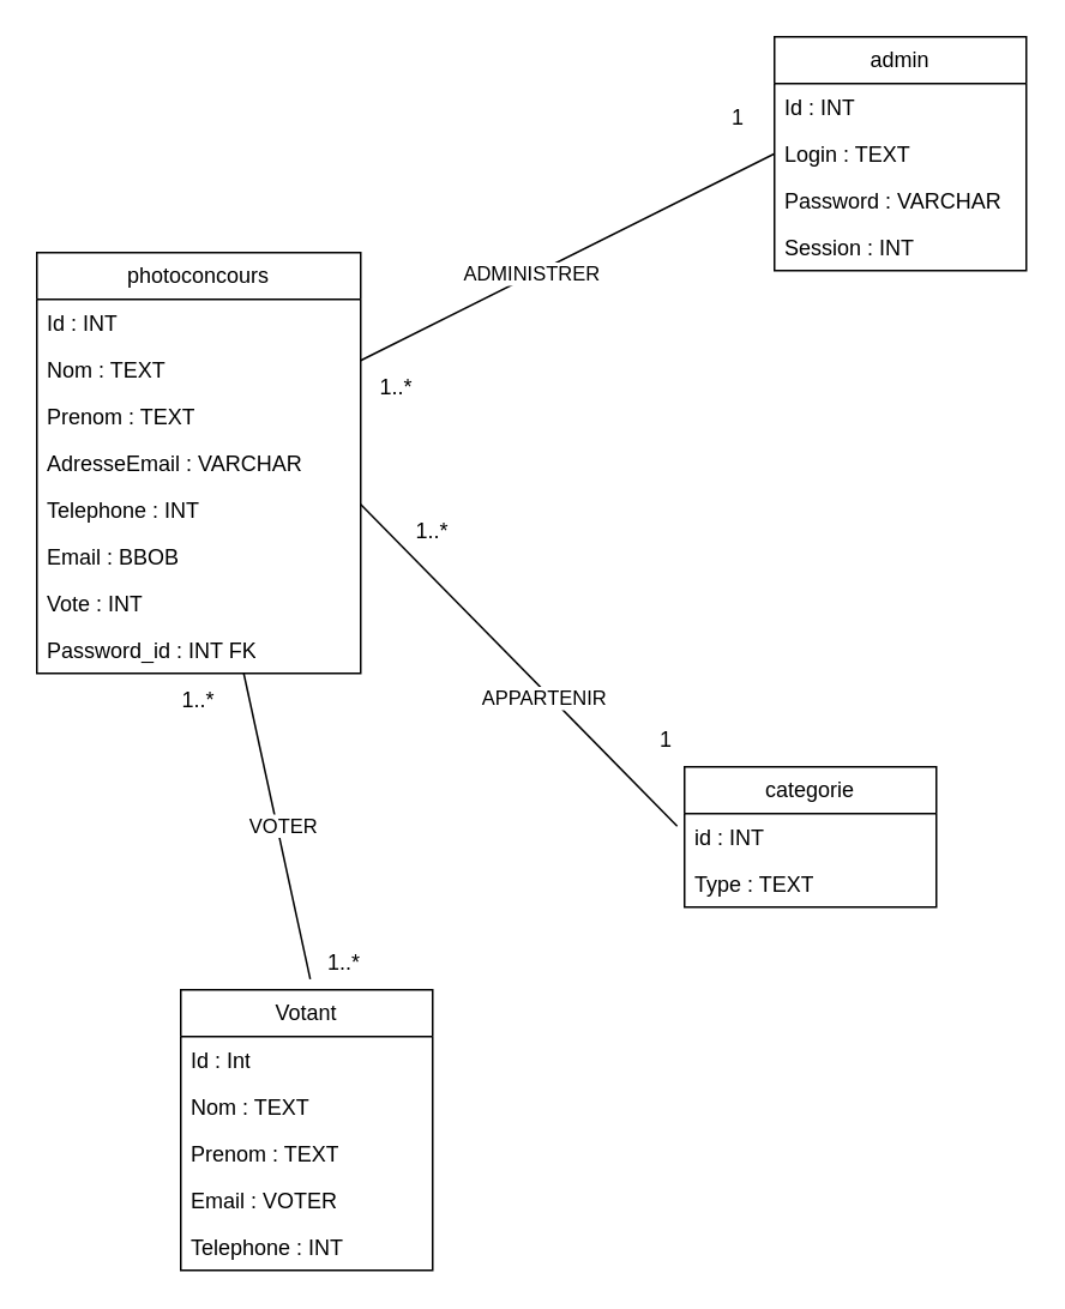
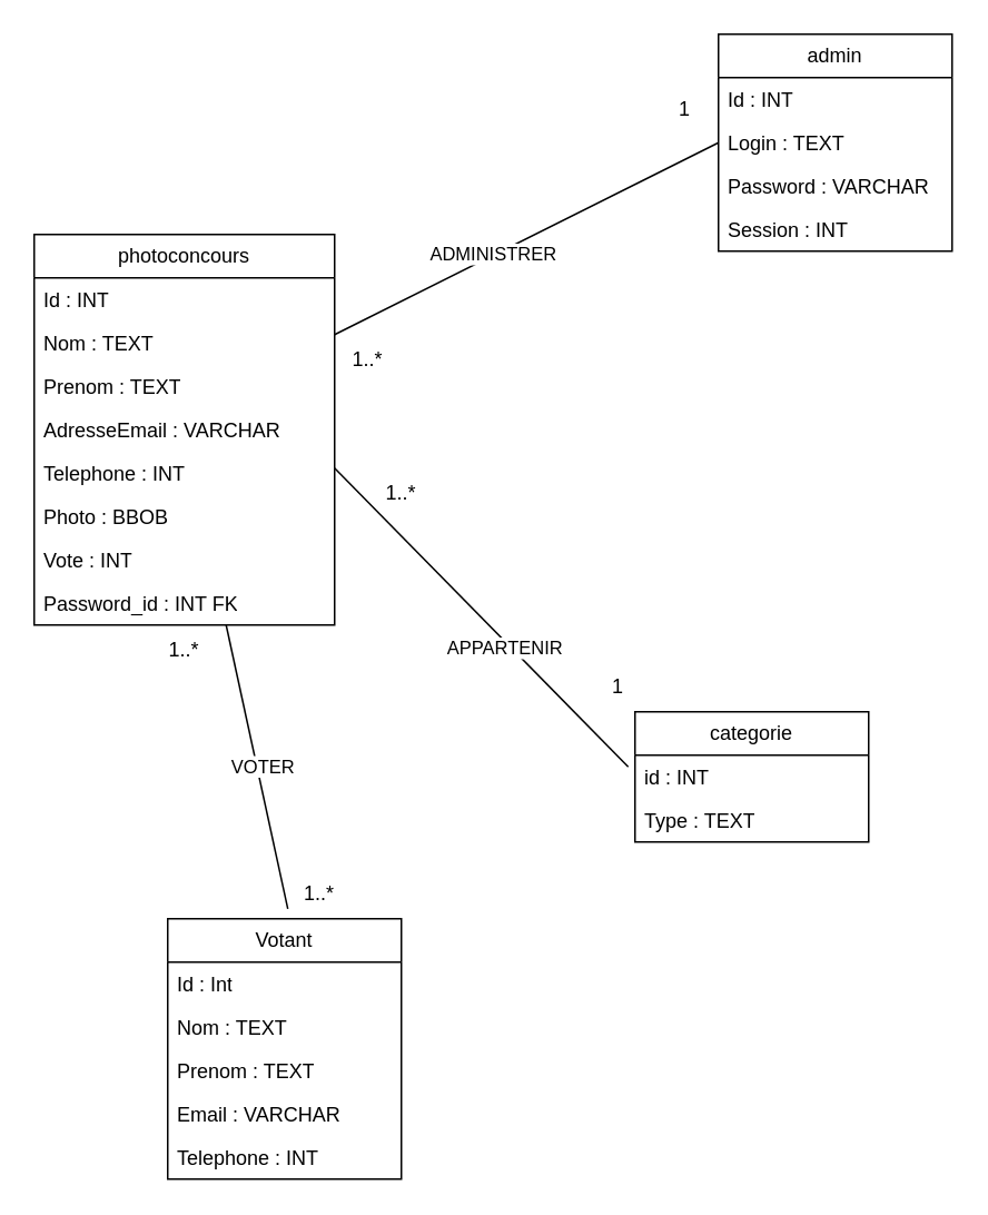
  <mxCell id="0" />
  <mxCell id="1" parent="0" />
  <mxCell id="2" value="photoconcours" style="swimlane;fontStyle=0;childLayout=stackLayout;horizontal=1;startSize=26;fillColor=none;horizontalStack=0;resizeParent=1;resizeParentMax=0;resizeLast=0;collapsible=1;marginBottom=0;whiteSpace=wrap;html=1;" vertex="1" parent="1"><mxGeometry x="20" y="140" width="180" height="234" as="geometry" /></mxCell>
  <mxCell id="3" value="Id : INT" style="text;strokeColor=none;fillColor=none;align=left;verticalAlign=top;spacingLeft=4;spacingRight=4;overflow=hidden;rotatable=0;points=[[0,0.5],[1,0.5]];portConstraint=eastwest;whiteSpace=wrap;html=1;" vertex="1" parent="2"><mxGeometry y="26" width="180" height="26" as="geometry" /></mxCell>
  <mxCell id="4" value="Nom : TEXT" style="text;strokeColor=none;fillColor=none;align=left;verticalAlign=top;spacingLeft=4;spacingRight=4;overflow=hidden;rotatable=0;points=[[0,0.5],[1,0.5]];portConstraint=eastwest;whiteSpace=wrap;html=1;" vertex="1" parent="2"><mxGeometry y="52" width="180" height="26" as="geometry" /></mxCell>
  <mxCell id="5" value="Prenom : TEXT" style="text;strokeColor=none;fillColor=none;align=left;verticalAlign=top;spacingLeft=4;spacingRight=4;overflow=hidden;rotatable=0;points=[[0,0.5],[1,0.5]];portConstraint=eastwest;whiteSpace=wrap;html=1;" vertex="1" parent="2"><mxGeometry y="78" width="180" height="26" as="geometry" /></mxCell>
  <mxCell id="6" value="AdresseEmail : VARCHAR" style="text;strokeColor=none;fillColor=none;align=left;verticalAlign=top;spacingLeft=4;spacingRight=4;overflow=hidden;rotatable=0;points=[[0,0.5],[1,0.5]];portConstraint=eastwest;whiteSpace=wrap;html=1;" vertex="1" parent="2"><mxGeometry y="104" width="180" height="26" as="geometry" /></mxCell>
  <mxCell id="7" value="Telephone : INT" style="text;strokeColor=none;fillColor=none;align=left;verticalAlign=top;spacingLeft=4;spacingRight=4;overflow=hidden;rotatable=0;points=[[0,0.5],[1,0.5]];portConstraint=eastwest;whiteSpace=wrap;html=1;" vertex="1" parent="2"><mxGeometry y="130" width="180" height="26" as="geometry" /></mxCell>
- <mxCell id="8" value="Email : BBOB" style="text;strokeColor=none;fillColor=none;align=left;verticalAlign=top;spacingLeft=4;spacingRight=4;overflow=hidden;rotatable=0;points=[[0,0.5],[1,0.5]];portConstraint=eastwest;whiteSpace=wrap;html=1;" vertex="1" parent="2"><mxGeometry y="156" width="180" height="26" as="geometry" /></mxCell>
+ <mxCell id="8" value="Photo : BBOB" style="text;strokeColor=none;fillColor=none;align=left;verticalAlign=top;spacingLeft=4;spacingRight=4;overflow=hidden;rotatable=0;points=[[0,0.5],[1,0.5]];portConstraint=eastwest;whiteSpace=wrap;html=1;" vertex="1" parent="2"><mxGeometry y="156" width="180" height="26" as="geometry" /></mxCell>
  <mxCell id="9" value="Vote : INT" style="text;strokeColor=none;fillColor=none;align=left;verticalAlign=top;spacingLeft=4;spacingRight=4;overflow=hidden;rotatable=0;points=[[0,0.5],[1,0.5]];portConstraint=eastwest;whiteSpace=wrap;html=1;" vertex="1" parent="2"><mxGeometry y="182" width="180" height="26" as="geometry" /></mxCell>
  <mxCell id="10" value="Password_id : INT FK" style="text;strokeColor=none;fillColor=none;align=left;verticalAlign=top;spacingLeft=4;spacingRight=4;overflow=hidden;rotatable=0;points=[[0,0.5],[1,0.5]];portConstraint=eastwest;whiteSpace=wrap;html=1;" vertex="1" parent="2"><mxGeometry y="208" width="180" height="26" as="geometry" /></mxCell>
  <mxCell id="11" value="admin" style="swimlane;fontStyle=0;childLayout=stackLayout;horizontal=1;startSize=26;fillColor=none;horizontalStack=0;resizeParent=1;resizeParentMax=0;resizeLast=0;collapsible=1;marginBottom=0;whiteSpace=wrap;html=1;" vertex="1" parent="1"><mxGeometry x="430" y="20" width="140" height="130" as="geometry" /></mxCell>
  <mxCell id="12" value="Id : INT" style="text;strokeColor=none;fillColor=none;align=left;verticalAlign=top;spacingLeft=4;spacingRight=4;overflow=hidden;rotatable=0;points=[[0,0.5],[1,0.5]];portConstraint=eastwest;whiteSpace=wrap;html=1;" vertex="1" parent="11"><mxGeometry y="26" width="140" height="26" as="geometry" /></mxCell>
  <mxCell id="13" value="Login : TEXT" style="text;strokeColor=none;fillColor=none;align=left;verticalAlign=top;spacingLeft=4;spacingRight=4;overflow=hidden;rotatable=0;points=[[0,0.5],[1,0.5]];portConstraint=eastwest;whiteSpace=wrap;html=1;" vertex="1" parent="11"><mxGeometry y="52" width="140" height="26" as="geometry" /></mxCell>
  <mxCell id="14" value="Password : VARCHAR" style="text;strokeColor=none;fillColor=none;align=left;verticalAlign=top;spacingLeft=4;spacingRight=4;overflow=hidden;rotatable=0;points=[[0,0.5],[1,0.5]];portConstraint=eastwest;whiteSpace=wrap;html=1;" vertex="1" parent="11"><mxGeometry y="78" width="140" height="26" as="geometry" /></mxCell>
  <mxCell id="15" value="Session : INT" style="text;strokeColor=none;fillColor=none;align=left;verticalAlign=top;spacingLeft=4;spacingRight=4;overflow=hidden;rotatable=0;points=[[0,0.5],[1,0.5]];portConstraint=eastwest;whiteSpace=wrap;html=1;" vertex="1" parent="11"><mxGeometry y="104" width="140" height="26" as="geometry" /></mxCell>
  <mxCell id="16" value="categorie" style="swimlane;fontStyle=0;childLayout=stackLayout;horizontal=1;startSize=26;fillColor=none;horizontalStack=0;resizeParent=1;resizeParentMax=0;resizeLast=0;collapsible=1;marginBottom=0;whiteSpace=wrap;html=1;" vertex="1" parent="1"><mxGeometry x="380" y="426" width="140" height="78" as="geometry" /></mxCell>
  <mxCell id="17" value="id : INT" style="text;strokeColor=none;fillColor=none;align=left;verticalAlign=top;spacingLeft=4;spacingRight=4;overflow=hidden;rotatable=0;points=[[0,0.5],[1,0.5]];portConstraint=eastwest;whiteSpace=wrap;html=1;" vertex="1" parent="16"><mxGeometry y="26" width="140" height="26" as="geometry" /></mxCell>
  <mxCell id="18" value="Type : TEXT" style="text;strokeColor=none;fillColor=none;align=left;verticalAlign=top;spacingLeft=4;spacingRight=4;overflow=hidden;rotatable=0;points=[[0,0.5],[1,0.5]];portConstraint=eastwest;whiteSpace=wrap;html=1;" vertex="1" parent="16"><mxGeometry y="52" width="140" height="26" as="geometry" /></mxCell>
  <mxCell id="19" value="" style="endArrow=none;html=1;rounded=0;entryX=0;entryY=0.5;entryDx=0;entryDy=0;" edge="1" parent="1" target="13"><mxGeometry width="50" height="50" relative="1" as="geometry"><mxPoint x="200" y="200" as="sourcePoint" /><mxPoint x="250" y="150" as="targetPoint" /></mxGeometry></mxCell>
  <mxCell id="20" value="ADMINISTRER" style="edgeLabel;html=1;align=center;verticalAlign=middle;resizable=0;points=[];" vertex="1" connectable="0" parent="19"><mxGeometry x="-0.179" y="1" relative="1" as="geometry"><mxPoint as="offset" /></mxGeometry></mxCell>
  <mxCell id="21" value="" style="endArrow=none;html=1;rounded=0;entryX=-0.029;entryY=0.269;entryDx=0;entryDy=0;entryPerimeter=0;" edge="1" parent="1" target="17"><mxGeometry width="50" height="50" relative="1" as="geometry"><mxPoint x="200" y="280" as="sourcePoint" /><mxPoint x="350" y="260" as="targetPoint" /></mxGeometry></mxCell>
  <mxCell id="22" value="APPARTENIR" style="edgeLabel;html=1;align=center;verticalAlign=middle;resizable=0;points=[];" vertex="1" connectable="0" parent="21"><mxGeometry x="0.183" y="-3" relative="1" as="geometry"><mxPoint as="offset" /></mxGeometry></mxCell>
  <mxCell id="23" value="1" style="text;html=1;strokeColor=none;fillColor=none;align=center;verticalAlign=middle;whiteSpace=wrap;rounded=0;" vertex="1" parent="1"><mxGeometry x="380" y="50" width="60" height="30" as="geometry" /></mxCell>
  <mxCell id="24" value="1..*" style="text;html=1;strokeColor=none;fillColor=none;align=center;verticalAlign=middle;whiteSpace=wrap;rounded=0;" vertex="1" parent="1"><mxGeometry x="190" y="200" width="60" height="30" as="geometry" /></mxCell>
  <mxCell id="25" value="1..*" style="text;html=1;strokeColor=none;fillColor=none;align=center;verticalAlign=middle;whiteSpace=wrap;rounded=0;" vertex="1" parent="1"><mxGeometry x="80" y="374" width="60" height="30" as="geometry" /></mxCell>
  <mxCell id="26" value="1" style="text;html=1;strokeColor=none;fillColor=none;align=center;verticalAlign=middle;whiteSpace=wrap;rounded=0;" vertex="1" parent="1"><mxGeometry x="340" y="396" width="60" height="30" as="geometry" /></mxCell>
  <mxCell id="27" value="Votant" style="swimlane;fontStyle=0;childLayout=stackLayout;horizontal=1;startSize=26;fillColor=none;horizontalStack=0;resizeParent=1;resizeParentMax=0;resizeLast=0;collapsible=1;marginBottom=0;whiteSpace=wrap;html=1;" vertex="1" parent="1"><mxGeometry x="100" y="550" width="140" height="156" as="geometry" /></mxCell>
  <mxCell id="28" value="Id : Int" style="text;strokeColor=none;fillColor=none;align=left;verticalAlign=top;spacingLeft=4;spacingRight=4;overflow=hidden;rotatable=0;points=[[0,0.5],[1,0.5]];portConstraint=eastwest;whiteSpace=wrap;html=1;" vertex="1" parent="27"><mxGeometry y="26" width="140" height="26" as="geometry" /></mxCell>
  <mxCell id="29" value="Nom : TEXT" style="text;strokeColor=none;fillColor=none;align=left;verticalAlign=top;spacingLeft=4;spacingRight=4;overflow=hidden;rotatable=0;points=[[0,0.5],[1,0.5]];portConstraint=eastwest;whiteSpace=wrap;html=1;" vertex="1" parent="27"><mxGeometry y="52" width="140" height="26" as="geometry" /></mxCell>
  <mxCell id="30" value="Prenom : TEXT" style="text;strokeColor=none;fillColor=none;align=left;verticalAlign=top;spacingLeft=4;spacingRight=4;overflow=hidden;rotatable=0;points=[[0,0.5],[1,0.5]];portConstraint=eastwest;whiteSpace=wrap;html=1;" vertex="1" parent="27"><mxGeometry y="78" width="140" height="26" as="geometry" /></mxCell>
- <mxCell id="31" value="Email : VOTER" style="text;strokeColor=none;fillColor=none;align=left;verticalAlign=top;spacingLeft=4;spacingRight=4;overflow=hidden;rotatable=0;points=[[0,0.5],[1,0.5]];portConstraint=eastwest;whiteSpace=wrap;html=1;" vertex="1" parent="27"><mxGeometry y="104" width="140" height="26" as="geometry" /></mxCell>
+ <mxCell id="31" value="Email : VARCHAR" style="text;strokeColor=none;fillColor=none;align=left;verticalAlign=top;spacingLeft=4;spacingRight=4;overflow=hidden;rotatable=0;points=[[0,0.5],[1,0.5]];portConstraint=eastwest;whiteSpace=wrap;html=1;" vertex="1" parent="27"><mxGeometry y="104" width="140" height="26" as="geometry" /></mxCell>
  <mxCell id="32" value="Telephone : INT" style="text;strokeColor=none;fillColor=none;align=left;verticalAlign=top;spacingLeft=4;spacingRight=4;overflow=hidden;rotatable=0;points=[[0,0.5],[1,0.5]];portConstraint=eastwest;whiteSpace=wrap;html=1;" vertex="1" parent="27"><mxGeometry y="130" width="140" height="26" as="geometry" /></mxCell>
  <mxCell id="33" value="" style="endArrow=none;html=1;rounded=0;exitX=0.514;exitY=-0.038;exitDx=0;exitDy=0;exitPerimeter=0;" edge="1" parent="1" source="27"><mxGeometry width="50" height="50" relative="1" as="geometry"><mxPoint x="85" y="424" as="sourcePoint" /><mxPoint x="135" y="374" as="targetPoint" /></mxGeometry></mxCell>
  <mxCell id="34" value="VOTER" style="edgeLabel;html=1;align=center;verticalAlign=middle;resizable=0;points=[];" vertex="1" connectable="0" parent="33"><mxGeometry x="0.005" y="-3" relative="1" as="geometry"><mxPoint as="offset" /></mxGeometry></mxCell>
  <mxCell id="35" value="1..*" style="text;html=1;strokeColor=none;fillColor=none;align=center;verticalAlign=middle;whiteSpace=wrap;rounded=0;" vertex="1" parent="1"><mxGeometry x="210" y="280" width="60" height="30" as="geometry" /></mxCell>
  <mxCell id="36" value="1..*" style="text;html=1;strokeColor=none;fillColor=none;align=center;verticalAlign=middle;whiteSpace=wrap;rounded=0;" vertex="1" parent="1"><mxGeometry x="161" y="520" width="60" height="30" as="geometry" /></mxCell>
